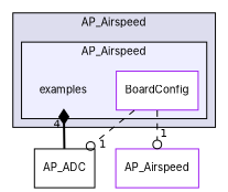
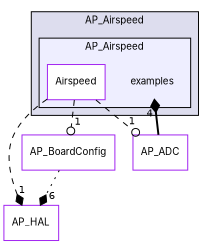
  digraph {
    compound=true
    fontname=Inter
    node [color=purple fontname=Inter fontsize=10 shape=box]
    edge [arrowhead=diamond fontname=Inter headlabel=1 labeldistance=1.5 labelfontname=Helvetica labelfontsize=10 style=dashed]
    n1 [color=black label=examples shape=plaintext]
-   n2 [fillcolor=white label=BoardConfig style=filled]
-   n4 [color=black label=AP_ADC]
-   n5 [label=AP_Airspeed]
+   n2 [fillcolor=white label=Airspeed style=filled]
+   n3 [fillcolor=white label=AP_HAL style=filled]
+   n4 [label=AP_ADC]
+   n5 [label=AP_BoardConfig]
    subgraph cluster_1 {
      bgcolor="#ddddee"
      fontsize=10
      label=AP_Airspeed
      pencolor=black
      subgraph cluster_2 {
        bgcolor="#eeeeff"
        fontsize=10
        label=AP_Airspeed
        pencolor=black
        n1
        n2
      }
    }
+   n2 -> n3
    n2 -> n4 [arrowhead=odot]
    n2 -> n5 [arrowhead=odot]
    n4 -> n1 [headlabel=4 style=bold]
+   n5 -> n3 [headlabel=6 style=dotted]
  }
